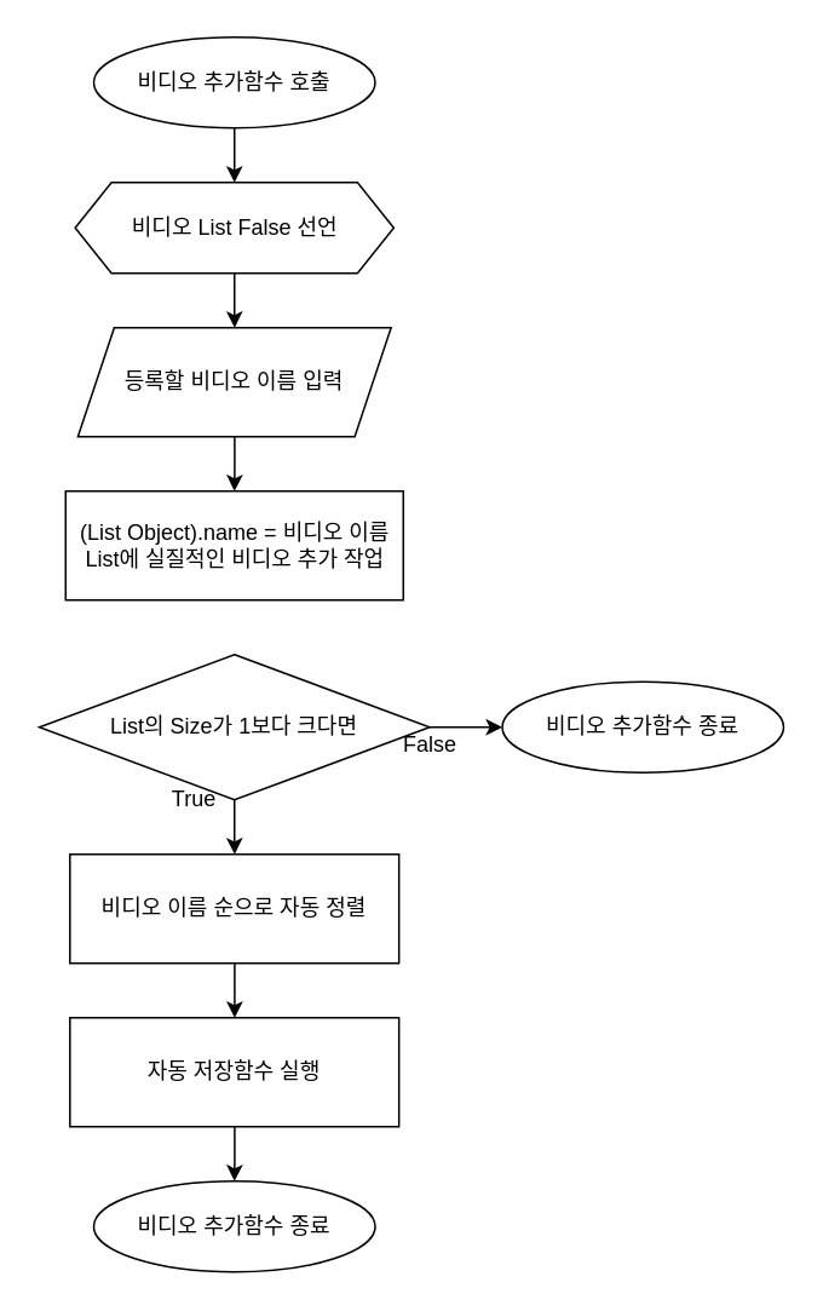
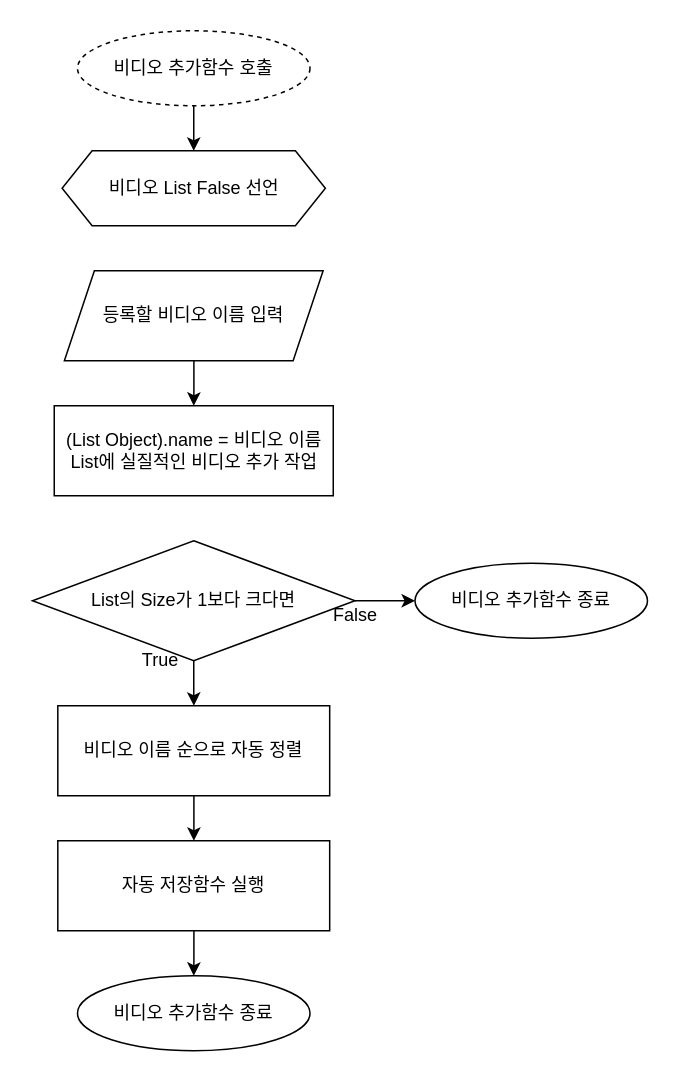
  <mxCell id="0" />
  <mxCell id="1" parent="0" />
  <mxCell id="2" style="edgeStyle=orthogonalEdgeStyle;rounded=0;orthogonalLoop=1;jettySize=auto;html=1;exitX=0.5;exitY=1;exitDx=0;exitDy=0;entryX=0.5;entryY=0;entryDx=0;entryDy=0;" parent="1" source="3" edge="1"><mxGeometry relative="1" as="geometry"><mxPoint x="128.5" y="100" as="targetPoint" /></mxGeometry></mxCell>
- <mxCell id="3" value="비디오 추가함수 호출" style="ellipse;whiteSpace=wrap;html=1;" parent="1" vertex="1"><mxGeometry x="51" y="20" width="155" height="50" as="geometry" /></mxCell>
+ <mxCell id="3" value="비디오 추가함수 호출" style="ellipse;whiteSpace=wrap;html=1;dashed=1;" parent="1" vertex="1"><mxGeometry x="51" y="20" width="155" height="50" as="geometry" /></mxCell>
  <mxCell id="4" value="" style="edgeStyle=orthogonalEdgeStyle;rounded=0;orthogonalLoop=1;jettySize=auto;html=1;" parent="1" source="5" target="7" edge="1"><mxGeometry relative="1" as="geometry" /></mxCell>
  <mxCell id="5" value="등록할 비디오 이름 입력" style="shape=parallelogram;perimeter=parallelogramPerimeter;whiteSpace=wrap;html=1;fixedSize=1;" parent="1" vertex="1"><mxGeometry x="42.25" y="180" width="172.5" height="60" as="geometry" /></mxCell>
- <mxCell id="6" value="" style="edgeStyle=orthogonalEdgeStyle;rounded=0;orthogonalLoop=1;jettySize=auto;html=1;exitX=0.5;exitY=1;exitDx=0;exitDy=0;" parent="1" source="11" target="5" edge="1"><mxGeometry relative="1" as="geometry"><mxPoint x="127" y="160" as="sourcePoint" /></mxGeometry></mxCell>
  <mxCell id="7" value="(List Object).name = 비디오 이름&lt;br&gt;List에 실질적인 비디오 추가 작업" style="rounded=0;whiteSpace=wrap;html=1;" parent="1" vertex="1"><mxGeometry x="35.5" y="270" width="186" height="60" as="geometry" /></mxCell>
  <mxCell id="8" value="" style="edgeStyle=orthogonalEdgeStyle;rounded=0;orthogonalLoop=1;jettySize=auto;html=1;" parent="1" source="9" target="19" edge="1"><mxGeometry relative="1" as="geometry" /></mxCell>
  <mxCell id="9" value="비디오 이름 순으로 자동 정렬" style="whiteSpace=wrap;html=1;rounded=0;" parent="1" vertex="1"><mxGeometry x="37.87" y="470" width="181.25" height="60" as="geometry" /></mxCell>
  <mxCell id="10" value="비디오 추가함수 종료" style="ellipse;whiteSpace=wrap;html=1;" parent="1" vertex="1"><mxGeometry x="51" y="650" width="155" height="50" as="geometry" /></mxCell>
  <mxCell id="11" value="비디오 List False 선언" style="shape=hexagon;perimeter=hexagonPerimeter2;whiteSpace=wrap;html=1;fixedSize=1;" parent="1" vertex="1"><mxGeometry x="40.75" y="100" width="175.5" height="50" as="geometry" /></mxCell>
  <mxCell id="12" value="" style="edgeStyle=orthogonalEdgeStyle;rounded=0;orthogonalLoop=1;jettySize=auto;html=1;" parent="1" source="14" target="9" edge="1"><mxGeometry relative="1" as="geometry" /></mxCell>
  <mxCell id="13" value="" style="edgeStyle=orthogonalEdgeStyle;rounded=0;orthogonalLoop=1;jettySize=auto;html=1;" parent="1" source="14" target="16" edge="1"><mxGeometry relative="1" as="geometry" /></mxCell>
  <mxCell id="14" value="List의 Size가 1보다 크다면" style="rhombus;whiteSpace=wrap;html=1;" parent="1" vertex="1"><mxGeometry x="20.99" y="360" width="215" height="80" as="geometry" /></mxCell>
  <mxCell id="15" value="True" style="text;html=1;align=center;verticalAlign=middle;resizable=0;points=[];autosize=1;" parent="1" vertex="1"><mxGeometry x="86" y="430" width="40" height="20" as="geometry" /></mxCell>
  <mxCell id="16" value="비디오 추가함수 종료" style="ellipse;whiteSpace=wrap;html=1;" parent="1" vertex="1"><mxGeometry x="276" y="375" width="155" height="50" as="geometry" /></mxCell>
  <mxCell id="17" value="False" style="text;html=1;align=center;verticalAlign=middle;resizable=0;points=[];autosize=1;" parent="1" vertex="1"><mxGeometry x="216.25" y="400" width="40" height="20" as="geometry" /></mxCell>
  <mxCell id="18" value="" style="edgeStyle=orthogonalEdgeStyle;rounded=0;orthogonalLoop=1;jettySize=auto;html=1;" parent="1" source="19" target="10" edge="1"><mxGeometry relative="1" as="geometry" /></mxCell>
  <mxCell id="19" value="자동 저장함수 실행" style="whiteSpace=wrap;html=1;rounded=0;" parent="1" vertex="1"><mxGeometry x="37.87" y="560" width="181.25" height="60" as="geometry" /></mxCell>
